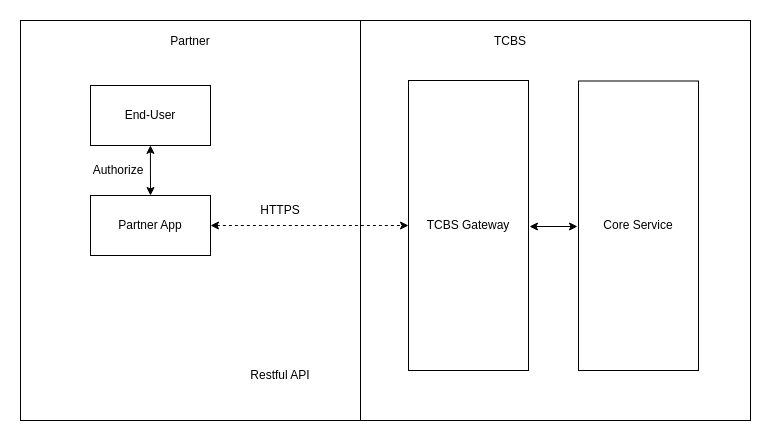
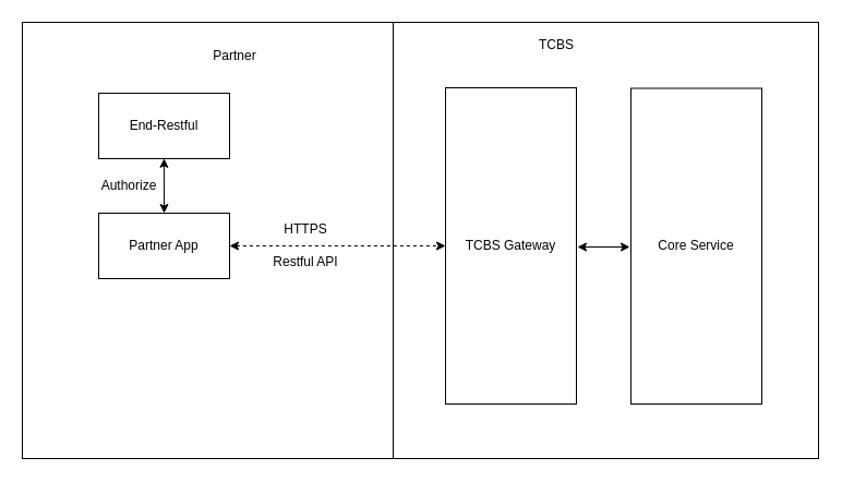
  <mxCell id="0" />
  <mxCell id="1" parent="0" />
  <mxCell id="2" value="" style="rounded=0;whiteSpace=wrap;html=1;" vertex="1" parent="1"><mxGeometry x="20" y="20" width="340" height="400" as="geometry" /></mxCell>
  <mxCell id="3" value="" style="rounded=0;whiteSpace=wrap;html=1;" vertex="1" parent="1"><mxGeometry x="360" y="20" width="390" height="400" as="geometry" /></mxCell>
- <mxCell id="4" value="End-User" style="rounded=0;whiteSpace=wrap;html=1;" vertex="1" parent="1"><mxGeometry x="90" y="85" width="120" height="60" as="geometry" /></mxCell>
+ <mxCell id="4" value="End-Restful" style="rounded=0;whiteSpace=wrap;html=1;" vertex="1" parent="1"><mxGeometry x="90" y="85" width="120" height="60" as="geometry" /></mxCell>
  <mxCell id="5" value="Partner App" style="rounded=0;whiteSpace=wrap;html=1;" vertex="1" parent="1"><mxGeometry x="90" y="195" width="120" height="60" as="geometry" /></mxCell>
  <mxCell id="6" value="" style="endArrow=classic;startArrow=classic;html=1;rounded=0;entryX=0.216;entryY=0.378;entryDx=0;entryDy=0;entryPerimeter=0;" edge="1" parent="1"><mxGeometry width="50" height="50" relative="1" as="geometry"><mxPoint x="150" y="195" as="sourcePoint" /><mxPoint x="149.92" y="144.86" as="targetPoint" /></mxGeometry></mxCell>
- <mxCell id="7" value="Partner" style="text;html=1;strokeColor=none;fillColor=none;align=center;verticalAlign=middle;whiteSpace=wrap;rounded=0;" vertex="1" parent="1"><mxGeometry x="160" y="26" width="60" height="30" as="geometry" /></mxCell>
+ <mxCell id="7" value="Partner" style="text;html=1;strokeColor=none;fillColor=none;align=center;verticalAlign=middle;whiteSpace=wrap;rounded=0;" vertex="1" parent="1"><mxGeometry x="185" y="36" width="60" height="30" as="geometry" /></mxCell>
  <mxCell id="8" value="" style="endArrow=classic;startArrow=classic;html=1;rounded=0;exitX=1;exitY=0.5;exitDx=0;exitDy=0;dashed=1;" edge="1" parent="1" source="5" target="12"><mxGeometry width="50" height="50" relative="1" as="geometry"><mxPoint x="350" y="278" as="sourcePoint" /><mxPoint x="408" y="156" as="targetPoint" /></mxGeometry></mxCell>
  <mxCell id="9" value="HTTPS" style="text;html=1;strokeColor=none;fillColor=none;align=center;verticalAlign=middle;whiteSpace=wrap;rounded=0;" vertex="1" parent="1"><mxGeometry x="250" y="195" width="60" height="30" as="geometry" /></mxCell>
- <mxCell id="10" value="Restful API" style="text;html=1;strokeColor=none;fillColor=none;align=center;verticalAlign=middle;whiteSpace=wrap;rounded=0;" vertex="1" parent="1"><mxGeometry x="240" y="360" width="80" height="30" as="geometry" /></mxCell>
+ <mxCell id="10" value="Restful API" style="text;html=1;strokeColor=none;fillColor=none;align=center;verticalAlign=middle;whiteSpace=wrap;rounded=0;" vertex="1" parent="1"><mxGeometry x="240" y="225" width="80" height="30" as="geometry" /></mxCell>
  <mxCell id="11" value="TCBS" style="text;html=1;strokeColor=none;fillColor=none;align=center;verticalAlign=middle;whiteSpace=wrap;rounded=0;" vertex="1" parent="1"><mxGeometry x="480" y="26" width="60" height="30" as="geometry" /></mxCell>
  <mxCell id="12" value="TCBS Gateway" style="rounded=0;whiteSpace=wrap;html=1;" vertex="1" parent="1"><mxGeometry x="408" y="80" width="120" height="290" as="geometry" /></mxCell>
  <mxCell id="13" value="Core Service" style="rounded=0;whiteSpace=wrap;html=1;" vertex="1" parent="1"><mxGeometry x="578" y="80.5" width="120" height="289.5" as="geometry" /></mxCell>
  <mxCell id="14" value="" style="endArrow=classic;startArrow=classic;html=1;rounded=0;entryX=0;entryY=0.5;entryDx=0;entryDy=0;" edge="1" parent="1"><mxGeometry width="50" height="50" relative="1" as="geometry"><mxPoint x="529" y="226" as="sourcePoint" /><mxPoint x="577" y="226" as="targetPoint" /></mxGeometry></mxCell>
  <mxCell id="15" value="Authorize" style="text;html=1;strokeColor=none;fillColor=none;align=center;verticalAlign=middle;whiteSpace=wrap;rounded=0;" vertex="1" parent="1"><mxGeometry x="78" y="155" width="80" height="30" as="geometry" /></mxCell>
